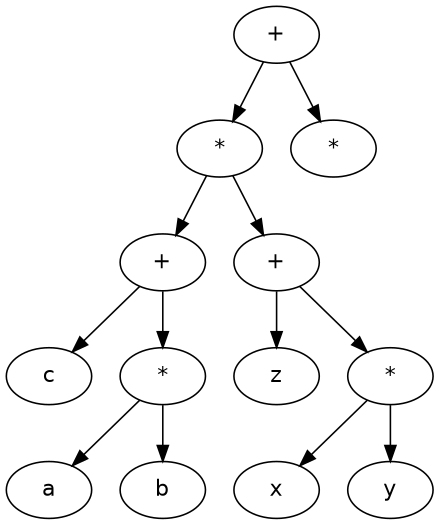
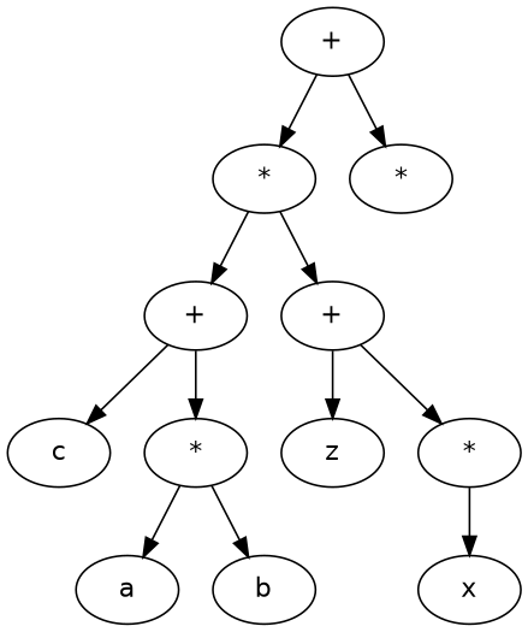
  digraph {
    fontname="DejaVu Sans"
    node [fontname="DejaVu Sans"]
    edge [fontname="DejaVu Sans"]
    n1 [label=a]
    n2 [label=b]
    n3 [label=c]
    n4 [label=x]
-   n5 [label=y]
    n6 [label=z]
    n7 [label="*"]
    n8 [label="*"]
    n9 [label="+"]
    n10 [label="+"]
    n11 [label="*"]
    n12 [label="*"]
    n13 [label="+"]
    n7 -> n1
    n7 -> n2
    n8 -> n4
-   n8 -> n5
    n9 -> n3
    n9 -> n7
    n10 -> n6
    n10 -> n8
    n11 -> n9
    n11 -> n10
    n13 -> n11
    n13 -> n12
  }
